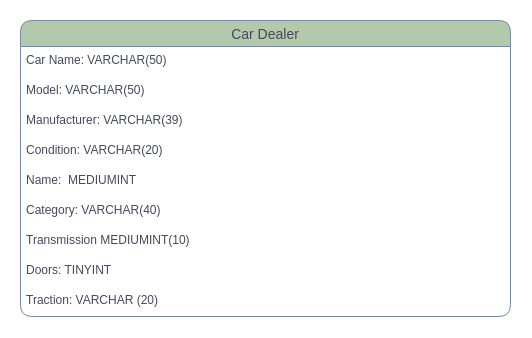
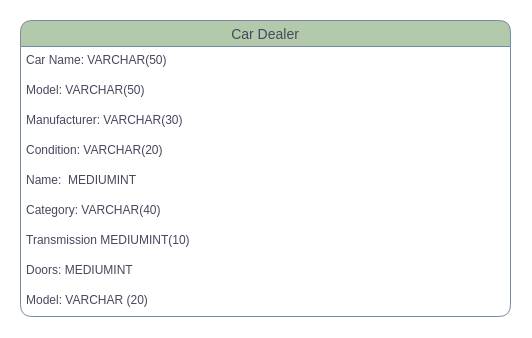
  <mxCell id="0" />
  <mxCell id="1" parent="0" />
  <mxCell id="2" value="Car Dealer" style="swimlane;fontStyle=0;childLayout=stackLayout;horizontal=1;startSize=26;horizontalStack=0;resizeParent=1;resizeParentMax=0;resizeLast=0;collapsible=1;marginBottom=0;align=center;fontSize=14;rounded=1;labelBackgroundColor=none;fillColor=#B2C9AB;strokeColor=#788AA3;fontColor=#46495D;" vertex="1" parent="1"><mxGeometry x="20" y="20" width="490" height="296" as="geometry" /></mxCell>
  <mxCell id="3" value="Car Name:&amp;nbsp;VARCHAR(50)" style="text;strokeColor=none;fillColor=none;spacingLeft=4;spacingRight=4;overflow=hidden;rotatable=0;points=[[0,0.5],[1,0.5]];portConstraint=eastwest;fontSize=12;whiteSpace=wrap;html=1;rounded=1;labelBackgroundColor=none;fontColor=#46495D;" vertex="1" parent="2"><mxGeometry y="26" width="490" height="30" as="geometry" /></mxCell>
  <mxCell id="4" value="Model:&amp;nbsp;VARCHAR(50)" style="text;strokeColor=none;fillColor=none;spacingLeft=4;spacingRight=4;overflow=hidden;rotatable=0;points=[[0,0.5],[1,0.5]];portConstraint=eastwest;fontSize=12;whiteSpace=wrap;html=1;rounded=1;labelBackgroundColor=none;fontColor=#46495D;" vertex="1" parent="2"><mxGeometry y="56" width="490" height="30" as="geometry" /></mxCell>
- <mxCell id="5" value="Manufacturer:&amp;nbsp;VARCHAR(39)" style="text;strokeColor=none;fillColor=none;spacingLeft=4;spacingRight=4;overflow=hidden;rotatable=0;points=[[0,0.5],[1,0.5]];portConstraint=eastwest;fontSize=12;whiteSpace=wrap;html=1;rounded=1;labelBackgroundColor=none;fontColor=#46495D;" vertex="1" parent="2"><mxGeometry y="86" width="490" height="30" as="geometry" /></mxCell>
+ <mxCell id="5" value="Manufacturer:&amp;nbsp;VARCHAR(30)" style="text;strokeColor=none;fillColor=none;spacingLeft=4;spacingRight=4;overflow=hidden;rotatable=0;points=[[0,0.5],[1,0.5]];portConstraint=eastwest;fontSize=12;whiteSpace=wrap;html=1;rounded=1;labelBackgroundColor=none;fontColor=#46495D;" vertex="1" parent="2"><mxGeometry y="86" width="490" height="30" as="geometry" /></mxCell>
  <mxCell id="6" value="Condition:&amp;nbsp;VARCHAR(20)" style="text;strokeColor=none;fillColor=none;spacingLeft=4;spacingRight=4;overflow=hidden;rotatable=0;points=[[0,0.5],[1,0.5]];portConstraint=eastwest;fontSize=12;whiteSpace=wrap;html=1;rounded=1;labelBackgroundColor=none;fontColor=#46495D;" vertex="1" parent="2"><mxGeometry y="116" width="490" height="30" as="geometry" /></mxCell>
  <mxCell id="7" value="Name:&amp;nbsp; MEDIUMINT" style="text;strokeColor=none;fillColor=none;spacingLeft=4;spacingRight=4;overflow=hidden;rotatable=0;points=[[0,0.5],[1,0.5]];portConstraint=eastwest;fontSize=12;whiteSpace=wrap;html=1;rounded=1;labelBackgroundColor=none;fontColor=#46495D;" vertex="1" parent="2"><mxGeometry y="146" width="490" height="30" as="geometry" /></mxCell>
  <mxCell id="8" value="Category: VARCHAR(40)" style="text;strokeColor=none;fillColor=none;spacingLeft=4;spacingRight=4;overflow=hidden;rotatable=0;points=[[0,0.5],[1,0.5]];portConstraint=eastwest;fontSize=12;whiteSpace=wrap;html=1;rounded=1;labelBackgroundColor=none;fontColor=#46495D;" vertex="1" parent="2"><mxGeometry y="176" width="490" height="30" as="geometry" /></mxCell>
  <mxCell id="9" value="Transmission MEDIUMINT(10)" style="text;strokeColor=none;fillColor=none;spacingLeft=4;spacingRight=4;overflow=hidden;rotatable=0;points=[[0,0.5],[1,0.5]];portConstraint=eastwest;fontSize=12;whiteSpace=wrap;html=1;rounded=1;labelBackgroundColor=none;fontColor=#46495D;" vertex="1" parent="2"><mxGeometry y="206" width="490" height="30" as="geometry" /></mxCell>
- <mxCell id="10" value="Doors: TINYINT" style="text;strokeColor=none;fillColor=none;spacingLeft=4;spacingRight=4;overflow=hidden;rotatable=0;points=[[0,0.5],[1,0.5]];portConstraint=eastwest;fontSize=12;whiteSpace=wrap;html=1;rounded=1;labelBackgroundColor=none;fontColor=#46495D;" vertex="1" parent="2"><mxGeometry y="236" width="490" height="30" as="geometry" /></mxCell>
- <mxCell id="11" value="Traction: VARCHAR (20)" style="text;strokeColor=none;fillColor=none;spacingLeft=4;spacingRight=4;overflow=hidden;rotatable=0;points=[[0,0.5],[1,0.5]];portConstraint=eastwest;fontSize=12;whiteSpace=wrap;html=1;rounded=1;labelBackgroundColor=none;fontColor=#46495D;" vertex="1" parent="2"><mxGeometry y="266" width="490" height="30" as="geometry" /></mxCell>
+ <mxCell id="10" value="Doors: MEDIUMINT" style="text;strokeColor=none;fillColor=none;spacingLeft=4;spacingRight=4;overflow=hidden;rotatable=0;points=[[0,0.5],[1,0.5]];portConstraint=eastwest;fontSize=12;whiteSpace=wrap;html=1;rounded=1;labelBackgroundColor=none;fontColor=#46495D;" vertex="1" parent="2"><mxGeometry y="236" width="490" height="30" as="geometry" /></mxCell>
+ <mxCell id="11" value="Model: VARCHAR (20)" style="text;strokeColor=none;fillColor=none;spacingLeft=4;spacingRight=4;overflow=hidden;rotatable=0;points=[[0,0.5],[1,0.5]];portConstraint=eastwest;fontSize=12;whiteSpace=wrap;html=1;rounded=1;labelBackgroundColor=none;fontColor=#46495D;" vertex="1" parent="2"><mxGeometry y="266" width="490" height="30" as="geometry" /></mxCell>
